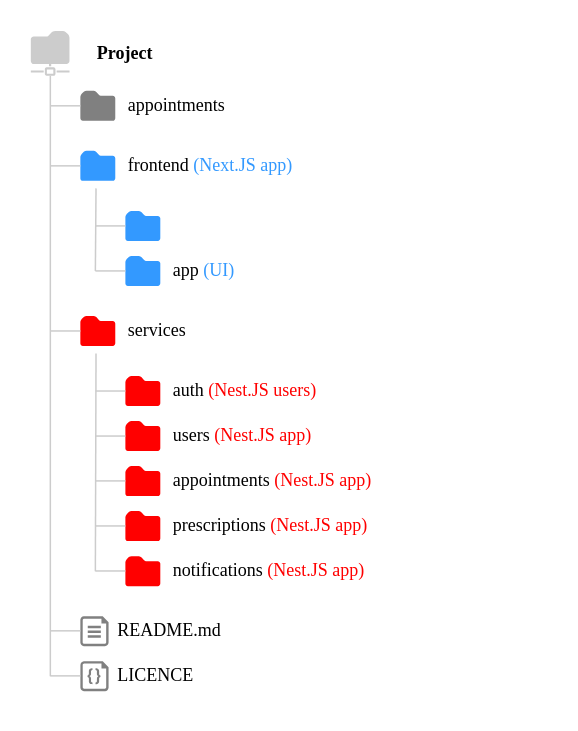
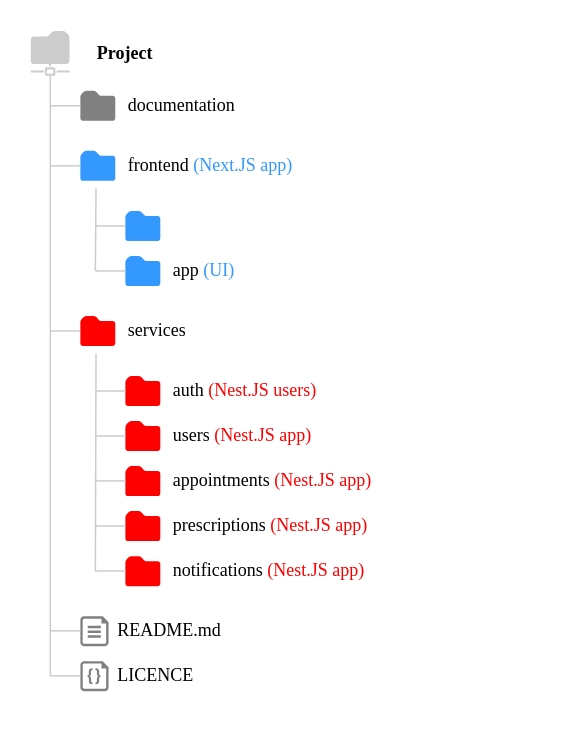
  <mxCell id="0" />
  <mxCell id="1" parent="0" />
  <mxCell id="2" value="" style="group" vertex="1" connectable="0" parent="1"><mxGeometry x="20" y="20" width="343" height="445" as="geometry" /></mxCell>
  <mxCell id="3" value="&lt;font face=&quot;Fira Code&quot;&gt;&lt;b&gt;Project&lt;/b&gt;&lt;/font&gt;" style="text;html=1;align=center;verticalAlign=middle;whiteSpace=wrap;rounded=0;" parent="2" vertex="1"><mxGeometry x="33" width="60" height="30" as="geometry" /></mxCell>
  <mxCell id="4" value="" style="endArrow=none;html=1;rounded=0;strokeColor=#CCCCCC;" parent="2" edge="1"><mxGeometry width="50" height="50" relative="1" as="geometry"><mxPoint x="13" y="430" as="sourcePoint" /><mxPoint x="13" y="30" as="targetPoint" /></mxGeometry></mxCell>
  <mxCell id="5" value="" style="sketch=0;aspect=fixed;pointerEvents=1;shadow=0;dashed=0;html=1;strokeColor=none;labelPosition=center;verticalLabelPosition=bottom;verticalAlign=top;align=center;fillColor=#808080;shape=mxgraph.mscae.enterprise.folder" parent="2" vertex="1"><mxGeometry x="33" y="40" width="23.26" height="20" as="geometry" /></mxCell>
  <mxCell id="6" value="" style="endArrow=none;html=1;rounded=0;strokeColor=#CCCCCC;entryX=0;entryY=0.5;entryDx=0;entryDy=0;entryPerimeter=0;" parent="2" target="5" edge="1"><mxGeometry width="50" height="50" relative="1" as="geometry"><mxPoint x="13" y="50" as="sourcePoint" /><mxPoint x="13" y="150" as="targetPoint" /></mxGeometry></mxCell>
- <mxCell id="7" value="&lt;font face=&quot;Fira Code&quot;&gt;appointments&lt;/font&gt;" style="text;html=1;align=left;verticalAlign=middle;whiteSpace=wrap;rounded=0;" parent="2" vertex="1"><mxGeometry x="63" y="35" width="100" height="30" as="geometry" /></mxCell>
+ <mxCell id="7" value="&lt;font face=&quot;Fira Code&quot;&gt;documentation&lt;/font&gt;" style="text;html=1;align=left;verticalAlign=middle;whiteSpace=wrap;rounded=0;" parent="2" vertex="1"><mxGeometry x="63" y="35" width="100" height="30" as="geometry" /></mxCell>
  <mxCell id="8" value="" style="sketch=0;aspect=fixed;pointerEvents=1;shadow=0;dashed=0;html=1;strokeColor=none;labelPosition=center;verticalLabelPosition=bottom;verticalAlign=top;align=center;fillColor=#3399FF;shape=mxgraph.mscae.enterprise.folder" parent="2" vertex="1"><mxGeometry x="33" y="80" width="23.26" height="20" as="geometry" /></mxCell>
  <mxCell id="9" value="" style="endArrow=none;html=1;rounded=0;strokeColor=#CCCCCC;entryX=0;entryY=0.5;entryDx=0;entryDy=0;entryPerimeter=0;" parent="2" target="8" edge="1"><mxGeometry width="50" height="50" relative="1" as="geometry"><mxPoint x="13" y="90" as="sourcePoint" /><mxPoint x="33" y="70" as="targetPoint" /></mxGeometry></mxCell>
  <mxCell id="10" value="&lt;font face=&quot;Fira Code&quot;&gt;frontend &lt;font style=&quot;color: rgb(51, 153, 255);&quot;&gt;(Next.JS app)&lt;/font&gt;&lt;/font&gt;" style="text;html=1;align=left;verticalAlign=middle;whiteSpace=wrap;rounded=0;" parent="2" vertex="1"><mxGeometry x="63" y="75" width="180" height="30" as="geometry" /></mxCell>
  <mxCell id="11" value="" style="endArrow=none;html=1;rounded=0;strokeColor=#CCCCCC;curved=1;" parent="2" edge="1"><mxGeometry width="50" height="50" relative="1" as="geometry"><mxPoint x="43" y="160" as="sourcePoint" /><mxPoint x="43.44" y="105" as="targetPoint" /></mxGeometry></mxCell>
  <mxCell id="12" value="" style="sketch=0;aspect=fixed;pointerEvents=1;shadow=0;dashed=0;html=1;strokeColor=none;labelPosition=center;verticalLabelPosition=bottom;verticalAlign=top;align=center;fillColor=#3399FF;shape=mxgraph.mscae.enterprise.folder" parent="2" vertex="1"><mxGeometry x="63" y="120" width="23.26" height="20" as="geometry" /></mxCell>
  <mxCell id="13" value="" style="endArrow=none;html=1;rounded=0;strokeColor=#CCCCCC;entryX=0;entryY=0.5;entryDx=0;entryDy=0;entryPerimeter=0;" parent="2" target="12" edge="1"><mxGeometry width="50" height="50" relative="1" as="geometry"><mxPoint x="43" y="130" as="sourcePoint" /><mxPoint x="73" y="110" as="targetPoint" /></mxGeometry></mxCell>
  <mxCell id="14" value="" style="sketch=0;aspect=fixed;pointerEvents=1;shadow=0;dashed=0;html=1;strokeColor=none;labelPosition=center;verticalLabelPosition=bottom;verticalAlign=top;align=center;fillColor=#3399FF;shape=mxgraph.mscae.enterprise.folder" parent="2" vertex="1"><mxGeometry x="63" y="150" width="23.26" height="20" as="geometry" /></mxCell>
  <mxCell id="15" value="&lt;font face=&quot;Fira Code&quot;&gt;app&amp;nbsp;&lt;font style=&quot;color: rgb(51, 153, 255);&quot;&gt;(UI)&lt;/font&gt;&lt;/font&gt;" style="text;html=1;align=left;verticalAlign=middle;whiteSpace=wrap;rounded=0;" parent="2" vertex="1"><mxGeometry x="93" y="145" width="180" height="30" as="geometry" /></mxCell>
  <mxCell id="16" value="" style="endArrow=none;html=1;rounded=0;strokeColor=#CCCCCC;entryX=0;entryY=0.5;entryDx=0;entryDy=0;entryPerimeter=0;" parent="2" target="14" edge="1"><mxGeometry width="50" height="50" relative="1" as="geometry"><mxPoint x="43" y="160" as="sourcePoint" /><mxPoint x="73" y="130" as="targetPoint" /></mxGeometry></mxCell>
  <mxCell id="17" value="" style="sketch=0;aspect=fixed;pointerEvents=1;shadow=0;dashed=0;html=1;strokeColor=none;labelPosition=center;verticalLabelPosition=bottom;verticalAlign=top;align=center;fillColor=#FF0000;shape=mxgraph.mscae.enterprise.folder" parent="2" vertex="1"><mxGeometry x="33" y="190" width="23.26" height="20" as="geometry" /></mxCell>
  <mxCell id="18" value="&lt;font face=&quot;Fira Code&quot;&gt;services&lt;/font&gt;" style="text;html=1;align=left;verticalAlign=middle;whiteSpace=wrap;rounded=0;" parent="2" vertex="1"><mxGeometry x="63" y="185" width="70" height="30" as="geometry" /></mxCell>
  <mxCell id="19" value="" style="endArrow=none;html=1;rounded=0;strokeColor=#CCCCCC;curved=1;" parent="2" edge="1"><mxGeometry width="50" height="50" relative="1" as="geometry"><mxPoint x="43" y="360" as="sourcePoint" /><mxPoint x="43.44" y="215" as="targetPoint" /></mxGeometry></mxCell>
  <mxCell id="20" value="" style="sketch=0;aspect=fixed;pointerEvents=1;shadow=0;dashed=0;html=1;strokeColor=none;labelPosition=center;verticalLabelPosition=bottom;verticalAlign=top;align=center;fillColor=#FF0000;shape=mxgraph.mscae.enterprise.folder" parent="2" vertex="1"><mxGeometry x="63" y="230" width="23.26" height="20" as="geometry" /></mxCell>
  <mxCell id="21" value="" style="endArrow=none;html=1;rounded=0;strokeColor=#CCCCCC;entryX=0;entryY=0.5;entryDx=0;entryDy=0;entryPerimeter=0;" parent="2" target="20" edge="1"><mxGeometry width="50" height="50" relative="1" as="geometry"><mxPoint x="43" y="240" as="sourcePoint" /><mxPoint x="73" y="220" as="targetPoint" /></mxGeometry></mxCell>
  <mxCell id="22" value="&lt;font face=&quot;Fira Code&quot;&gt;auth&amp;nbsp;&lt;font style=&quot;color: rgb(255, 0, 0);&quot;&gt;(Nest.JS users)&lt;/font&gt;&lt;/font&gt;" style="text;html=1;align=left;verticalAlign=middle;whiteSpace=wrap;rounded=0;" parent="2" vertex="1"><mxGeometry x="93" y="225" width="210" height="30" as="geometry" /></mxCell>
  <mxCell id="23" value="" style="sketch=0;aspect=fixed;pointerEvents=1;shadow=0;dashed=0;html=1;strokeColor=none;labelPosition=center;verticalLabelPosition=bottom;verticalAlign=top;align=center;fillColor=#FF0000;shape=mxgraph.mscae.enterprise.folder" parent="2" vertex="1"><mxGeometry x="63" y="260" width="23.26" height="20" as="geometry" /></mxCell>
  <mxCell id="24" value="&lt;font face=&quot;Fira Code&quot;&gt;users&amp;nbsp;&lt;font style=&quot;color: rgb(255, 0, 0);&quot;&gt;(Nest.JS app)&lt;/font&gt;&lt;/font&gt;" style="text;html=1;align=left;verticalAlign=middle;whiteSpace=wrap;rounded=0;" parent="2" vertex="1"><mxGeometry x="93" y="255" width="250" height="30" as="geometry" /></mxCell>
  <mxCell id="25" value="" style="endArrow=none;html=1;rounded=0;strokeColor=#CCCCCC;entryX=0;entryY=0.5;entryDx=0;entryDy=0;entryPerimeter=0;" parent="2" target="23" edge="1"><mxGeometry width="50" height="50" relative="1" as="geometry"><mxPoint x="43" y="270" as="sourcePoint" /><mxPoint x="73" y="240" as="targetPoint" /></mxGeometry></mxCell>
  <mxCell id="26" value="" style="endArrow=none;html=1;rounded=0;strokeColor=#CCCCCC;entryX=0;entryY=0.5;entryDx=0;entryDy=0;entryPerimeter=0;" parent="2" target="17" edge="1"><mxGeometry width="50" height="50" relative="1" as="geometry"><mxPoint x="13" y="200" as="sourcePoint" /><mxPoint x="33" y="185" as="targetPoint" /></mxGeometry></mxCell>
  <mxCell id="27" value="" style="sketch=0;aspect=fixed;pointerEvents=1;shadow=0;dashed=0;html=1;strokeColor=none;labelPosition=center;verticalLabelPosition=bottom;verticalAlign=top;align=center;fillColor=#FF0000;shape=mxgraph.mscae.enterprise.folder" parent="2" vertex="1"><mxGeometry x="63" y="290" width="23.26" height="20" as="geometry" /></mxCell>
  <mxCell id="28" value="&lt;font face=&quot;Fira Code&quot;&gt;appointments&amp;nbsp;&lt;font style=&quot;color: rgb(255, 0, 0);&quot;&gt;(Nest.JS app)&lt;/font&gt;&lt;/font&gt;" style="text;html=1;align=left;verticalAlign=middle;whiteSpace=wrap;rounded=0;" parent="2" vertex="1"><mxGeometry x="93" y="285" width="210" height="30" as="geometry" /></mxCell>
  <mxCell id="29" value="" style="sketch=0;aspect=fixed;pointerEvents=1;shadow=0;dashed=0;html=1;strokeColor=none;labelPosition=center;verticalLabelPosition=bottom;verticalAlign=top;align=center;fillColor=#FF0000;shape=mxgraph.mscae.enterprise.folder" parent="2" vertex="1"><mxGeometry x="63" y="320" width="23.26" height="20" as="geometry" /></mxCell>
  <mxCell id="30" value="&lt;font face=&quot;Fira Code&quot;&gt;prescriptions&amp;nbsp;&lt;font style=&quot;color: rgb(255, 0, 0);&quot;&gt;(Nest.JS app)&lt;/font&gt;&lt;/font&gt;" style="text;html=1;align=left;verticalAlign=middle;whiteSpace=wrap;rounded=0;" parent="2" vertex="1"><mxGeometry x="93" y="315" width="250" height="30" as="geometry" /></mxCell>
  <mxCell id="31" value="" style="sketch=0;aspect=fixed;pointerEvents=1;shadow=0;dashed=0;html=1;strokeColor=none;labelPosition=center;verticalLabelPosition=bottom;verticalAlign=top;align=center;fillColor=#FF0000;shape=mxgraph.mscae.enterprise.folder" parent="2" vertex="1"><mxGeometry x="63" y="350" width="23.26" height="20" as="geometry" /></mxCell>
  <mxCell id="32" value="&lt;font face=&quot;Fira Code&quot;&gt;notifications&amp;nbsp;&lt;font style=&quot;color: rgb(255, 0, 0);&quot;&gt;(Nest.JS app)&lt;/font&gt;&lt;/font&gt;" style="text;html=1;align=left;verticalAlign=middle;whiteSpace=wrap;rounded=0;" parent="2" vertex="1"><mxGeometry x="93" y="345" width="250" height="30" as="geometry" /></mxCell>
  <mxCell id="33" value="" style="endArrow=none;html=1;rounded=0;strokeColor=#CCCCCC;entryX=0;entryY=0.5;entryDx=0;entryDy=0;entryPerimeter=0;" parent="2" edge="1"><mxGeometry width="50" height="50" relative="1" as="geometry"><mxPoint x="43" y="299.89" as="sourcePoint" /><mxPoint x="63" y="299.89" as="targetPoint" /></mxGeometry></mxCell>
  <mxCell id="34" value="" style="endArrow=none;html=1;rounded=0;strokeColor=#CCCCCC;entryX=0;entryY=0.5;entryDx=0;entryDy=0;entryPerimeter=0;" parent="2" edge="1"><mxGeometry width="50" height="50" relative="1" as="geometry"><mxPoint x="43" y="329.89" as="sourcePoint" /><mxPoint x="63" y="329.89" as="targetPoint" /></mxGeometry></mxCell>
  <mxCell id="35" value="" style="endArrow=none;html=1;rounded=0;strokeColor=#CCCCCC;entryX=0;entryY=0.5;entryDx=0;entryDy=0;entryPerimeter=0;" parent="2" edge="1"><mxGeometry width="50" height="50" relative="1" as="geometry"><mxPoint x="43" y="359.89" as="sourcePoint" /><mxPoint x="63" y="359.89" as="targetPoint" /></mxGeometry></mxCell>
  <mxCell id="36" value="&lt;font face=&quot;Fira Code&quot;&gt;README.md&lt;/font&gt;" style="text;html=1;align=left;verticalAlign=middle;whiteSpace=wrap;rounded=0;" parent="2" vertex="1"><mxGeometry x="56.26" y="385" width="70" height="30" as="geometry" /></mxCell>
  <mxCell id="37" value="&lt;font face=&quot;Fira Code&quot;&gt;LICENCE&lt;/font&gt;" style="text;html=1;align=left;verticalAlign=middle;whiteSpace=wrap;rounded=0;" parent="2" vertex="1"><mxGeometry x="56.26" y="415" width="70" height="30" as="geometry" /></mxCell>
  <mxCell id="38" value="" style="sketch=0;aspect=fixed;pointerEvents=1;shadow=0;dashed=0;html=1;strokeColor=none;labelPosition=center;verticalLabelPosition=bottom;verticalAlign=top;align=center;fillColor=#808080;shape=mxgraph.azure.code_file" parent="2" vertex="1"><mxGeometry x="33" y="420" width="18.8" height="20" as="geometry" /></mxCell>
  <mxCell id="39" value="" style="sketch=0;aspect=fixed;pointerEvents=1;shadow=0;dashed=0;html=1;strokeColor=none;labelPosition=center;verticalLabelPosition=bottom;verticalAlign=top;align=center;fillColor=#808080;shape=mxgraph.azure.file" parent="2" vertex="1"><mxGeometry x="33" y="390" width="18.8" height="20" as="geometry" /></mxCell>
  <mxCell id="40" value="" style="endArrow=none;html=1;rounded=0;strokeColor=#CCCCCC;entryX=0;entryY=0.5;entryDx=0;entryDy=0;entryPerimeter=0;" parent="2" edge="1"><mxGeometry width="50" height="50" relative="1" as="geometry"><mxPoint x="13" y="399.77" as="sourcePoint" /><mxPoint x="33" y="399.77" as="targetPoint" /></mxGeometry></mxCell>
  <mxCell id="41" value="" style="endArrow=none;html=1;rounded=0;strokeColor=#CCCCCC;entryX=0;entryY=0.5;entryDx=0;entryDy=0;entryPerimeter=0;" parent="2" edge="1"><mxGeometry width="50" height="50" relative="1" as="geometry"><mxPoint x="13" y="429.77" as="sourcePoint" /><mxPoint x="33" y="429.77" as="targetPoint" /></mxGeometry></mxCell>
  <mxCell id="42" value="" style="sketch=0;aspect=fixed;pointerEvents=1;shadow=0;dashed=0;html=1;strokeColor=none;labelPosition=center;verticalLabelPosition=bottom;verticalAlign=top;align=center;fillColor=light-dark(#CCCCCC,#BFD3FF);shape=mxgraph.mscae.enterprise.shared_folder" parent="2" vertex="1"><mxGeometry width="25.8" height="30" as="geometry" /></mxCell>
